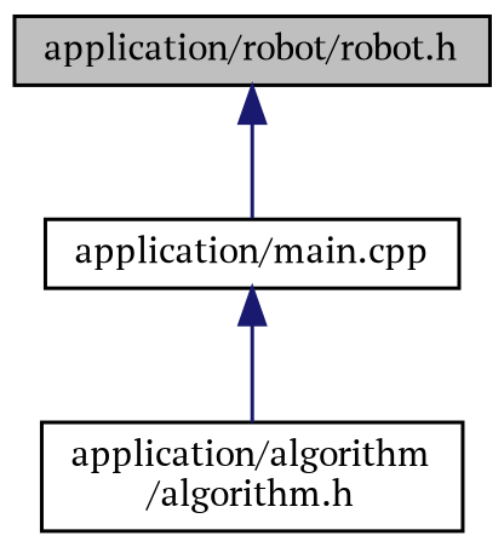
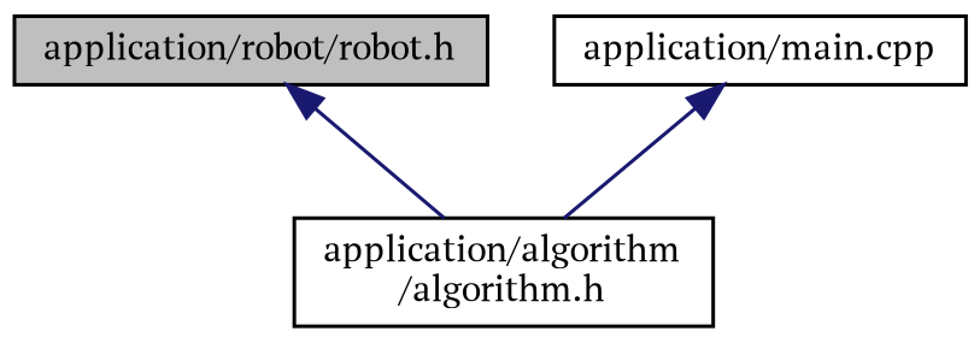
  digraph {
    fontname="PT Serif"
    node [color=black fillcolor=white fontname="PT Serif" fontsize=10 shape=record style=filled]
    edge [color=midnightblue dir=back fontname="PT Serif" fontsize=10 labelfontname=Helvetica labelfontsize=10 style=solid]
    n1 [fillcolor=grey75 fontcolor=black height=0.2 label="application/robot/robot.h" width=0.4]
    n2 [height=0.2 label="application/algorithm\l/algorithm.h" width=0.4]
    n3 [height=0.2 label="application/main.cpp" width=0.4]
-   n1 -> n3
+   n1 -> n2
    n3 -> n2
  }
